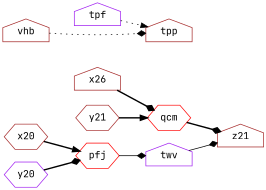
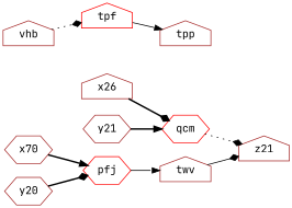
  digraph {
    fontname="JetBrains Mono"
    rankdir=LR
    splines=true
    node [color=brown fontname="JetBrains Mono" shape=house]
    edge [arrowhead=diamond fontname="JetBrains Mono" style=bold]
    pfj [color=red shape=hexagon]
-   twv [color=purple]
+   twv
    z21
-   x20 [shape=hexagon]
-   y20 [color=purple shape=hexagon]
+   x20 [shape=hexagon label=x70]
+   y20 [shape=hexagon]
    qcm [color=red shape=hexagon]
    n7 [label=x26]
    y21 [shape=hexagon]
-   tpf [color=purple]
+   tpf [color=red]
    tpp
    vhb
-   pfj -> twv [style=solid]
+   pfj -> twv [arrowhead=normal style=solid]
    twv -> z21 [style=solid]
    x20 -> pfj [arrowhead=normal]
    y20 -> pfj
-   qcm -> z21
+   qcm -> z21 [style=dotted]
    n7 -> qcm
    y21 -> qcm [arrowhead=normal]
-   tpf -> tpp [arrowhead=normal style=dotted]
-   vhb -> tpp [style=dotted]
+   tpf -> tpp [arrowhead=normal style=solid]
+   vhb -> tpf [style=dotted]
  }
